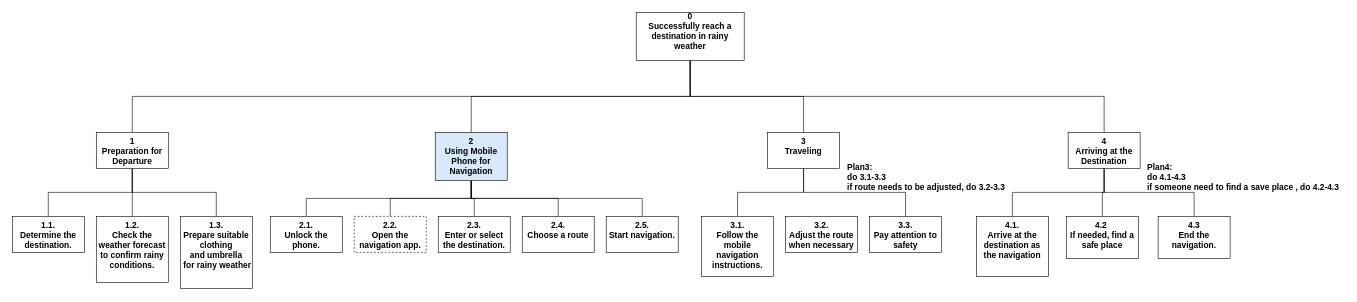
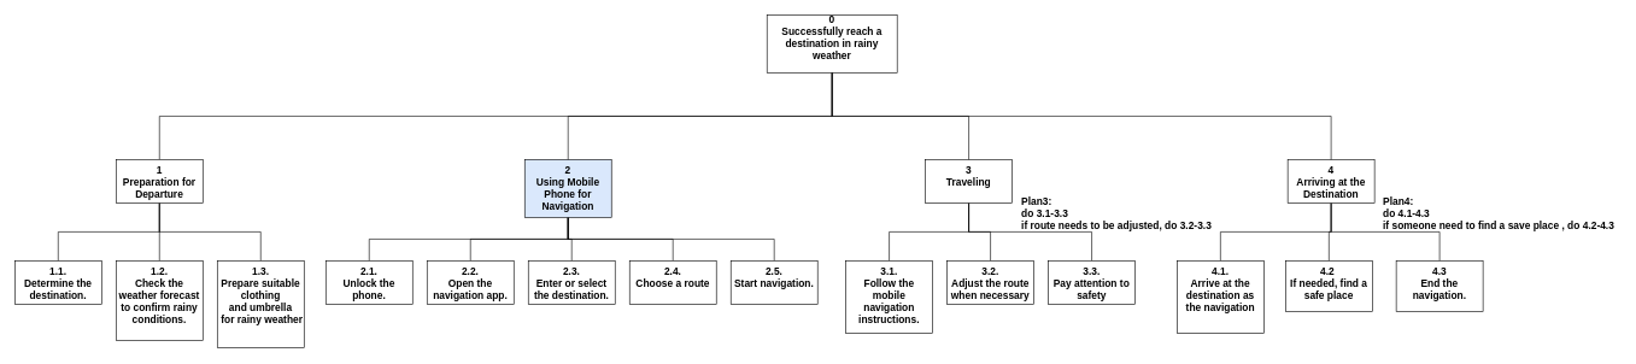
  <mxCell id="0" />
  <mxCell id="1" parent="0" />
  <mxCell id="2" value="" style="edgeStyle=orthogonalEdgeStyle;rounded=0;orthogonalLoop=1;jettySize=auto;html=1;exitX=0.5;exitY=1;exitDx=0;exitDy=0;fontStyle=1;fontSize=14;endArrow=none;endFill=0;" parent="1" source="3" target="7" edge="1"><mxGeometry relative="1" as="geometry" /></mxCell>
  <mxCell id="3" value="0&lt;br style=&quot;font-size: 14px;&quot;&gt;&lt;div style=&quot;font-size: 14px;&quot;&gt;Successfully reach a destination in rainy weather&lt;/div&gt;&lt;div style=&quot;font-size: 14px;&quot;&gt;&lt;br style=&quot;font-size: 14px;&quot;&gt;&lt;/div&gt;" style="rounded=0;whiteSpace=wrap;html=1;fontStyle=1;fontSize=14;" parent="1" vertex="1"><mxGeometry x="1060" y="20" width="180" height="80" as="geometry" /></mxCell>
  <mxCell id="4" value="" style="edgeStyle=orthogonalEdgeStyle;rounded=0;orthogonalLoop=1;jettySize=auto;html=1;exitX=0.5;exitY=1;exitDx=0;exitDy=0;fontStyle=1;fontSize=14;endArrow=none;endFill=0;" parent="1" source="7" target="25" edge="1"><mxGeometry relative="1" as="geometry" /></mxCell>
  <mxCell id="5" style="edgeStyle=orthogonalEdgeStyle;rounded=0;orthogonalLoop=1;jettySize=auto;html=1;entryX=0.5;entryY=0;entryDx=0;entryDy=0;exitX=0.5;exitY=1;exitDx=0;exitDy=0;fontStyle=1;fontSize=14;endArrow=none;endFill=0;" parent="1" source="7" target="27" edge="1"><mxGeometry relative="1" as="geometry" /></mxCell>
  <mxCell id="6" style="edgeStyle=orthogonalEdgeStyle;rounded=0;orthogonalLoop=1;jettySize=auto;html=1;entryX=0.5;entryY=0;entryDx=0;entryDy=0;fontStyle=1;fontSize=14;endArrow=none;endFill=0;" parent="1" source="7" target="26" edge="1"><mxGeometry relative="1" as="geometry" /></mxCell>
  <mxCell id="7" value="1&lt;br style=&quot;font-size: 14px;&quot;&gt;&lt;div style=&quot;font-size: 14px;&quot;&gt;Preparation for Departure&lt;/div&gt;&lt;div style=&quot;font-size: 14px;&quot;&gt;&lt;br style=&quot;font-size: 14px;&quot;&gt;&lt;/div&gt;" style="whiteSpace=wrap;html=1;rounded=0;horizontal=1;verticalAlign=top;fontStyle=1;fontSize=14;" parent="1" vertex="1"><mxGeometry x="160" y="220" width="120" height="60" as="geometry" /></mxCell>
  <mxCell id="8" value="" style="edgeStyle=orthogonalEdgeStyle;rounded=0;orthogonalLoop=1;jettySize=auto;html=1;exitX=0.5;exitY=1;exitDx=0;exitDy=0;fontStyle=1;fontSize=14;endArrow=none;endFill=0;" parent="1" source="13" target="28" edge="1"><mxGeometry relative="1" as="geometry" /></mxCell>
  <mxCell id="9" style="edgeStyle=orthogonalEdgeStyle;rounded=0;orthogonalLoop=1;jettySize=auto;html=1;exitX=0.5;exitY=1;exitDx=0;exitDy=0;fontStyle=1;fontSize=14;endArrow=none;endFill=0;" parent="1" source="13" target="29" edge="1"><mxGeometry relative="1" as="geometry" /></mxCell>
  <mxCell id="10" style="edgeStyle=orthogonalEdgeStyle;rounded=0;orthogonalLoop=1;jettySize=auto;html=1;entryX=0.5;entryY=0;entryDx=0;entryDy=0;fontStyle=1;fontSize=14;endArrow=none;endFill=0;" parent="1" source="13" target="30" edge="1"><mxGeometry relative="1" as="geometry" /></mxCell>
  <mxCell id="11" style="edgeStyle=orthogonalEdgeStyle;rounded=0;orthogonalLoop=1;jettySize=auto;html=1;entryX=0.5;entryY=0;entryDx=0;entryDy=0;exitX=0.5;exitY=1;exitDx=0;exitDy=0;fontStyle=1;fontSize=14;endArrow=none;endFill=0;" parent="1" source="13" target="31" edge="1"><mxGeometry relative="1" as="geometry" /></mxCell>
  <mxCell id="12" style="edgeStyle=orthogonalEdgeStyle;rounded=0;orthogonalLoop=1;jettySize=auto;html=1;entryX=0.5;entryY=0;entryDx=0;entryDy=0;exitX=0.5;exitY=1;exitDx=0;exitDy=0;fontStyle=1;fontSize=14;endArrow=none;endFill=0;" parent="1" source="13" target="32" edge="1"><mxGeometry relative="1" as="geometry" /></mxCell>
  <mxCell id="13" value="2&lt;br style=&quot;font-size: 14px;&quot;&gt;&lt;div style=&quot;font-size: 14px;&quot;&gt;Using Mobile Phone for Navigation&lt;/div&gt;&lt;div style=&quot;font-size: 14px;&quot;&gt;&lt;br style=&quot;font-size: 14px;&quot;&gt;&lt;/div&gt;" style="whiteSpace=wrap;html=1;rounded=0;horizontal=1;verticalAlign=top;fontStyle=1;fontSize=14;fillColor=#dae8fc;" parent="1" vertex="1"><mxGeometry x="725" y="220" width="120" height="80" as="geometry" /></mxCell>
  <mxCell id="14" value="" style="edgeStyle=orthogonalEdgeStyle;rounded=0;orthogonalLoop=1;jettySize=auto;html=1;fontStyle=1;fontSize=14;endArrow=none;endFill=0;" parent="1" source="17" target="33" edge="1"><mxGeometry relative="1" as="geometry" /></mxCell>
+ <mxCell id="15" value="" style="edgeStyle=orthogonalEdgeStyle;rounded=0;orthogonalLoop=1;jettySize=auto;html=1;fontStyle=1;fontSize=14;endArrow=none;endFill=0;" parent="1" source="17" target="34" edge="1"><mxGeometry relative="1" as="geometry" /></mxCell>
  <mxCell id="16" style="edgeStyle=orthogonalEdgeStyle;rounded=0;orthogonalLoop=1;jettySize=auto;html=1;entryX=0.5;entryY=0;entryDx=0;entryDy=0;exitX=0.5;exitY=1;exitDx=0;exitDy=0;fontStyle=1;fontSize=14;endArrow=none;endFill=0;" parent="1" source="17" target="35" edge="1"><mxGeometry relative="1" as="geometry" /></mxCell>
  <mxCell id="17" value="3&lt;br style=&quot;font-size: 14px;&quot;&gt;Traveling&lt;br style=&quot;font-size: 14px;&quot;&gt;" style="whiteSpace=wrap;html=1;rounded=0;horizontal=1;verticalAlign=top;fontStyle=1;fontSize=14;" parent="1" vertex="1"><mxGeometry x="1279" y="220" width="120" height="60" as="geometry" /></mxCell>
  <mxCell id="18" value="" style="edgeStyle=orthogonalEdgeStyle;rounded=0;orthogonalLoop=1;jettySize=auto;html=1;exitX=0.5;exitY=1;exitDx=0;exitDy=0;fontStyle=1;fontSize=14;endArrow=none;endFill=0;" parent="1" source="21" target="36" edge="1"><mxGeometry relative="1" as="geometry" /></mxCell>
  <mxCell id="19" style="edgeStyle=orthogonalEdgeStyle;rounded=0;orthogonalLoop=1;jettySize=auto;html=1;entryX=0.5;entryY=0;entryDx=0;entryDy=0;exitX=0.5;exitY=1;exitDx=0;exitDy=0;fontStyle=1;fontSize=14;endArrow=none;endFill=0;" parent="1" source="21" target="37" edge="1"><mxGeometry relative="1" as="geometry"><mxPoint x="1837" y="360" as="targetPoint" /></mxGeometry></mxCell>
  <mxCell id="20" style="edgeStyle=orthogonalEdgeStyle;rounded=0;orthogonalLoop=1;jettySize=auto;html=1;entryX=0.5;entryY=0;entryDx=0;entryDy=0;exitX=0.5;exitY=1;exitDx=0;exitDy=0;fontStyle=1;fontSize=14;endArrow=none;endFill=0;" edge="1" parent="1" source="21" target="39"><mxGeometry relative="1" as="geometry" /></mxCell>
  <mxCell id="21" value="4&lt;br style=&quot;font-size: 14px;&quot;&gt;&lt;div style=&quot;font-size: 14px;&quot;&gt;Arriving at the Destination&lt;/div&gt;&lt;div style=&quot;font-size: 14px;&quot;&gt;&lt;br style=&quot;font-size: 14px;&quot;&gt;&lt;/div&gt;" style="whiteSpace=wrap;html=1;rounded=0;horizontal=1;verticalAlign=top;fontStyle=1;fontSize=14;" parent="1" vertex="1"><mxGeometry x="1780" y="220" width="120" height="60" as="geometry" /></mxCell>
  <mxCell id="22" value="" style="edgeStyle=orthogonalEdgeStyle;rounded=0;orthogonalLoop=1;jettySize=auto;html=1;exitX=0.5;exitY=1;exitDx=0;exitDy=0;entryX=0.5;entryY=0;entryDx=0;entryDy=0;fontStyle=1;fontSize=14;endArrow=none;endFill=0;" parent="1" source="3" target="13" edge="1"><mxGeometry relative="1" as="geometry"><mxPoint x="600" y="90" as="sourcePoint" /><mxPoint x="550" y="230" as="targetPoint" /></mxGeometry></mxCell>
  <mxCell id="23" value="" style="edgeStyle=orthogonalEdgeStyle;rounded=0;orthogonalLoop=1;jettySize=auto;html=1;entryX=0.5;entryY=0;entryDx=0;entryDy=0;exitX=0.5;exitY=1;exitDx=0;exitDy=0;fontStyle=1;fontSize=14;endArrow=none;endFill=0;" parent="1" source="3" target="17" edge="1"><mxGeometry relative="1" as="geometry"><mxPoint x="800" y="90" as="sourcePoint" /><mxPoint x="710" y="220" as="targetPoint" /></mxGeometry></mxCell>
  <mxCell id="24" value="" style="edgeStyle=orthogonalEdgeStyle;rounded=0;orthogonalLoop=1;jettySize=auto;html=1;entryX=0.5;entryY=0;entryDx=0;entryDy=0;exitX=0.5;exitY=1;exitDx=0;exitDy=0;fontStyle=1;fontSize=14;endArrow=none;endFill=0;" parent="1" source="3" target="21" edge="1"><mxGeometry relative="1" as="geometry"><mxPoint x="950" y="90" as="sourcePoint" /><mxPoint x="860" y="220" as="targetPoint" /></mxGeometry></mxCell>
  <mxCell id="25" value="1.3. &lt;br style=&quot;font-size: 14px;&quot;&gt;Prepare suitable clothing and&amp;nbsp;umbrella&lt;br style=&quot;font-size: 14px;&quot;&gt;&amp;nbsp;for rainy weather" style="whiteSpace=wrap;html=1;verticalAlign=top;rounded=0;fontStyle=1;fontSize=14;" parent="1" vertex="1"><mxGeometry x="300" y="360" width="120" height="120" as="geometry" /></mxCell>
  <mxCell id="26" value="1.2. &lt;br style=&quot;font-size: 14px;&quot;&gt;Check the weather forecast to confirm rainy conditions." style="whiteSpace=wrap;html=1;verticalAlign=top;rounded=0;fontStyle=1;fontSize=14;" parent="1" vertex="1"><mxGeometry x="160" y="360" width="120" height="110" as="geometry" /></mxCell>
  <mxCell id="27" value="1.1. &lt;br style=&quot;font-size: 14px;&quot;&gt;Determine the destination." style="whiteSpace=wrap;html=1;verticalAlign=top;rounded=0;fontStyle=1;fontSize=14;" parent="1" vertex="1"><mxGeometry x="20" y="360" width="120" height="60" as="geometry" /></mxCell>
  <mxCell id="28" value="2.1. &lt;br style=&quot;font-size: 14px;&quot;&gt;Unlock the phone.&lt;br style=&quot;font-size: 14px;&quot;&gt;&lt;br style=&quot;font-size: 14px;&quot;&gt;" style="whiteSpace=wrap;html=1;verticalAlign=top;rounded=0;fontStyle=1;fontSize=14;" parent="1" vertex="1"><mxGeometry x="450" y="360" width="120" height="60" as="geometry" /></mxCell>
- <mxCell id="29" value="2.2. &lt;br style=&quot;font-size: 14px;&quot;&gt;Open the navigation app.&lt;br style=&quot;font-size: 14px;&quot;&gt;&lt;br style=&quot;font-size: 14px;&quot;&gt;" style="whiteSpace=wrap;html=1;verticalAlign=top;rounded=0;fontStyle=1;fontSize=14;dashed=1;" parent="1" vertex="1"><mxGeometry x="590" y="360" width="120" height="60" as="geometry" /></mxCell>
+ <mxCell id="29" value="2.2. &lt;br style=&quot;font-size: 14px;&quot;&gt;Open the navigation app.&lt;br style=&quot;font-size: 14px;&quot;&gt;&lt;br style=&quot;font-size: 14px;&quot;&gt;" style="whiteSpace=wrap;html=1;verticalAlign=top;rounded=0;fontStyle=1;fontSize=14;" parent="1" vertex="1"><mxGeometry x="590" y="360" width="120" height="60" as="geometry" /></mxCell>
  <mxCell id="30" value="2.3. &lt;br style=&quot;font-size: 14px;&quot;&gt;Enter or select the destination.&lt;br style=&quot;font-size: 14px;&quot;&gt;&lt;br style=&quot;font-size: 14px;&quot;&gt;" style="whiteSpace=wrap;html=1;verticalAlign=top;rounded=0;fontStyle=1;fontSize=14;" parent="1" vertex="1"><mxGeometry x="730" y="360" width="120" height="60" as="geometry" /></mxCell>
  <mxCell id="31" value="2.4. &lt;br style=&quot;font-size: 14px;&quot;&gt;Choose a route" style="whiteSpace=wrap;html=1;verticalAlign=top;rounded=0;fontStyle=1;fontSize=14;" parent="1" vertex="1"><mxGeometry x="870" y="360" width="120" height="60" as="geometry" /></mxCell>
  <mxCell id="32" value="2.5. &lt;br style=&quot;font-size: 14px;&quot;&gt;Start navigation.&lt;br style=&quot;font-size: 14px;&quot;&gt;&lt;br style=&quot;font-size: 14px;&quot;&gt;" style="whiteSpace=wrap;html=1;verticalAlign=top;rounded=0;fontStyle=1;fontSize=14;" parent="1" vertex="1"><mxGeometry x="1010" y="360" width="120" height="60" as="geometry" /></mxCell>
  <mxCell id="33" value="3.1. &lt;br style=&quot;font-size: 14px;&quot;&gt;Follow the mobile navigation instructions.&lt;br style=&quot;font-size: 14px;&quot;&gt;&lt;br style=&quot;font-size: 14px;&quot;&gt;" style="whiteSpace=wrap;html=1;verticalAlign=top;rounded=0;fontStyle=1;fontSize=14;" parent="1" vertex="1"><mxGeometry x="1169" y="360" width="120" height="100" as="geometry" /></mxCell>
  <mxCell id="34" value="3.2. &lt;br style=&quot;font-size: 14px;&quot;&gt;Adjust the route when necessary" style="whiteSpace=wrap;html=1;verticalAlign=top;rounded=0;fontStyle=1;fontSize=14;" parent="1" vertex="1"><mxGeometry x="1309" y="360" width="120" height="60" as="geometry" /></mxCell>
  <mxCell id="35" value="3.3. &lt;br style=&quot;font-size: 14px;&quot;&gt;Pay attention to safety" style="whiteSpace=wrap;html=1;verticalAlign=top;rounded=0;fontStyle=1;fontSize=14;" parent="1" vertex="1"><mxGeometry x="1449" y="360" width="120" height="60" as="geometry" /></mxCell>
  <mxCell id="36" value="4.1. &lt;br style=&quot;font-size: 14px;&quot;&gt;Arrive at the destination as the navigation" style="whiteSpace=wrap;html=1;verticalAlign=top;rounded=0;fontStyle=1;fontSize=14;" parent="1" vertex="1"><mxGeometry x="1627" y="360" width="120" height="100" as="geometry" /></mxCell>
  <mxCell id="37" value="&lt;div style=&quot;font-size: 14px;&quot;&gt;4.2&amp;nbsp;&lt;/div&gt;&lt;div style=&quot;font-size: 14px;&quot;&gt;If needed, find a safe place&lt;/div&gt;&lt;div style=&quot;font-size: 14px;&quot;&gt;&lt;br style=&quot;font-size: 14px;&quot;&gt;&lt;/div&gt;&lt;div style=&quot;font-size: 14px;&quot;&gt;&lt;br style=&quot;font-size: 14px;&quot;&gt;&lt;/div&gt;&lt;div style=&quot;font-size: 14px;&quot;&gt;&lt;br style=&quot;font-size: 14px;&quot;&gt;&lt;/div&gt;&lt;div style=&quot;font-size: 14px;&quot;&gt;&lt;br style=&quot;font-size: 14px;&quot;&gt;&lt;/div&gt;&lt;div style=&quot;font-size: 14px;&quot;&gt;&lt;br style=&quot;font-size: 14px;&quot;&gt;&lt;/div&gt;" style="whiteSpace=wrap;html=1;verticalAlign=top;rounded=0;fontStyle=1;fontSize=14;" parent="1" vertex="1"><mxGeometry x="1777" y="360" width="120" height="70" as="geometry" /></mxCell>
  <mxCell id="38" value="Plan3:&amp;nbsp;&lt;br style=&quot;font-size: 14px;&quot;&gt;do 3.1-3.3&lt;br style=&quot;font-size: 14px;&quot;&gt;if route needs to be adjusted, do 3.2-3.3" style="text;html=1;strokeColor=none;fillColor=none;align=left;verticalAlign=middle;whiteSpace=wrap;rounded=0;fontStyle=1;fontSize=14;" vertex="1" parent="1"><mxGeometry x="1410" y="260" width="330" height="70" as="geometry" /></mxCell>
  <mxCell id="39" value="4.3&lt;br style=&quot;font-size: 14px;&quot;&gt;End the navigation.&lt;br style=&quot;font-size: 14px;&quot;&gt;" style="whiteSpace=wrap;html=1;verticalAlign=top;rounded=0;fontStyle=1;fontSize=14;" vertex="1" parent="1"><mxGeometry x="1930" y="360" width="120" height="70" as="geometry" /></mxCell>
  <mxCell id="40" value="Plan4:&amp;nbsp;&lt;br style=&quot;font-size: 14px;&quot;&gt;do 4.1-4.3&lt;br style=&quot;font-size: 14px;&quot;&gt;if someone need to find a save place , do 4.2-4.3" style="text;html=1;strokeColor=none;fillColor=none;align=left;verticalAlign=middle;whiteSpace=wrap;rounded=0;fontStyle=1;fontSize=14;" vertex="1" parent="1"><mxGeometry x="1910" y="260" width="330" height="70" as="geometry" /></mxCell>
